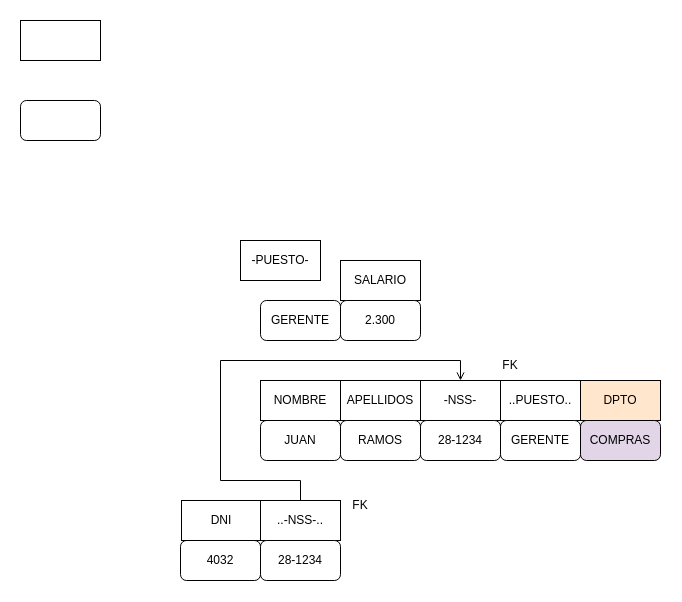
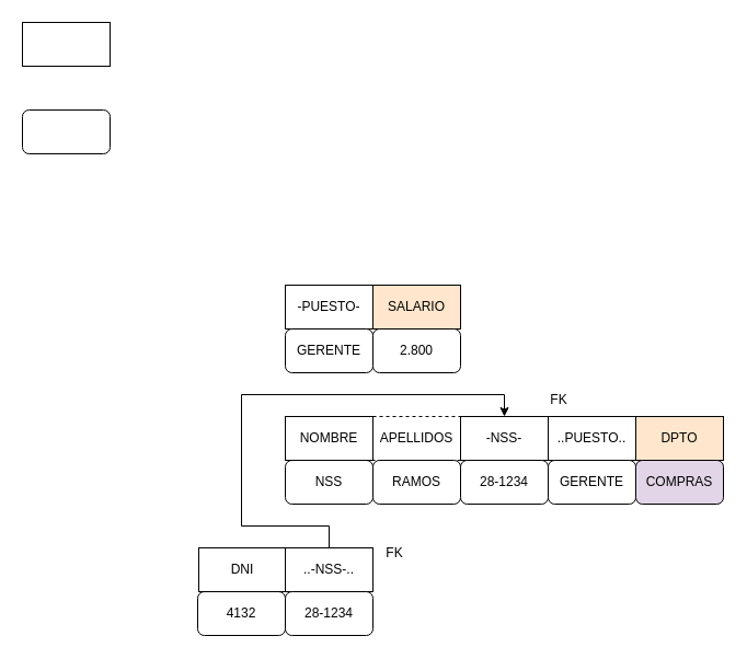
  <mxCell id="0" />
  <mxCell id="1" parent="0" />
  <mxCell id="2" value="" style="rounded=0;whiteSpace=wrap;html=1;" vertex="1" parent="1"><mxGeometry x="20" y="20" width="80" height="40" as="geometry" /></mxCell>
  <mxCell id="3" value="" style="rounded=1;whiteSpace=wrap;html=1;" vertex="1" parent="1"><mxGeometry x="20" y="100" width="80" height="40" as="geometry" /></mxCell>
  <mxCell id="4" value="" style="rounded=0;whiteSpace=wrap;html=1;" vertex="1" parent="1"><mxGeometry x="20" y="20" width="80" height="40" as="geometry" /></mxCell>
- <mxCell id="5" value="SALARIO" style="rounded=0;whiteSpace=wrap;html=1;" vertex="1" parent="1"><mxGeometry x="340" y="260" width="80" height="40" as="geometry" /></mxCell>
- <mxCell id="6" value="-PUESTO-" style="rounded=0;whiteSpace=wrap;html=1;" vertex="1" parent="1"><mxGeometry x="240" y="240" width="80" height="40" as="geometry" /></mxCell>
+ <mxCell id="5" value="SALARIO" style="rounded=0;whiteSpace=wrap;html=1;fillColor=#ffe6cc;" vertex="1" parent="1"><mxGeometry x="340" y="260" width="80" height="40" as="geometry" /></mxCell>
+ <mxCell id="6" value="-PUESTO-" style="rounded=0;whiteSpace=wrap;html=1;" vertex="1" parent="1"><mxGeometry x="260" y="260" width="80" height="40" as="geometry" /></mxCell>
  <mxCell id="7" value="DPTO" style="rounded=0;whiteSpace=wrap;html=1;fillColor=#ffe6cc;" vertex="1" parent="1"><mxGeometry x="580" y="380" width="80" height="40" as="geometry" /></mxCell>
- <mxCell id="8" value="APELLIDOS" style="rounded=0;whiteSpace=wrap;html=1;" vertex="1" parent="1"><mxGeometry x="340" y="380" width="80" height="40" as="geometry" /></mxCell>
+ <mxCell id="8" value="APELLIDOS" style="rounded=0;whiteSpace=wrap;html=1;dashed=1;" vertex="1" parent="1"><mxGeometry x="340" y="380" width="80" height="40" as="geometry" /></mxCell>
  <mxCell id="9" value="-NSS-" style="rounded=0;whiteSpace=wrap;html=1;" vertex="1" parent="1"><mxGeometry x="420" y="380" width="80" height="40" as="geometry" /></mxCell>
- <mxCell id="10" value="4032" style="rounded=1;whiteSpace=wrap;html=1;" vertex="1" parent="1"><mxGeometry x="180" y="540" width="80" height="40" as="geometry" /></mxCell>
+ <mxCell id="10" value="4132" style="rounded=1;whiteSpace=wrap;html=1;" vertex="1" parent="1"><mxGeometry x="180" y="540" width="80" height="40" as="geometry" /></mxCell>
  <mxCell id="11" value="COMPRAS" style="rounded=1;whiteSpace=wrap;html=1;fillColor=#e1d5e7;" vertex="1" parent="1"><mxGeometry x="580" y="420" width="80" height="40" as="geometry" /></mxCell>
- <mxCell id="12" value="JUAN" style="rounded=1;whiteSpace=wrap;html=1;" vertex="1" parent="1"><mxGeometry x="260" y="420" width="80" height="40" as="geometry" /></mxCell>
+ <mxCell id="12" value="NSS" style="rounded=1;whiteSpace=wrap;html=1;" vertex="1" parent="1"><mxGeometry x="260" y="420" width="80" height="40" as="geometry" /></mxCell>
  <mxCell id="13" value="28-1234" style="rounded=1;whiteSpace=wrap;html=1;" vertex="1" parent="1"><mxGeometry x="420" y="420" width="80" height="40" as="geometry" /></mxCell>
  <mxCell id="14" value="GERENTE" style="rounded=1;whiteSpace=wrap;html=1;" vertex="1" parent="1"><mxGeometry x="260" y="300" width="80" height="40" as="geometry" /></mxCell>
- <mxCell id="15" value="2.300" style="rounded=1;whiteSpace=wrap;html=1;" vertex="1" parent="1"><mxGeometry x="340" y="300" width="80" height="40" as="geometry" /></mxCell>
+ <mxCell id="15" value="2.800" style="rounded=1;whiteSpace=wrap;html=1;" vertex="1" parent="1"><mxGeometry x="340" y="300" width="80" height="40" as="geometry" /></mxCell>
  <mxCell id="16" value="DNI" style="rounded=0;whiteSpace=wrap;html=1;" vertex="1" parent="1"><mxGeometry x="181" y="500" width="80" height="40" as="geometry" /></mxCell>
  <mxCell id="17" value="RAMOS" style="rounded=1;whiteSpace=wrap;html=1;" vertex="1" parent="1"><mxGeometry x="340" y="420" width="80" height="40" as="geometry" /></mxCell>
  <mxCell id="18" value="..PUESTO.." style="rounded=0;whiteSpace=wrap;html=1;" vertex="1" parent="1"><mxGeometry x="500" y="380" width="80" height="40" as="geometry" /></mxCell>
  <mxCell id="19" value="GERENTE" style="rounded=1;whiteSpace=wrap;html=1;" vertex="1" parent="1"><mxGeometry x="500" y="420" width="80" height="40" as="geometry" /></mxCell>
  <mxCell id="20" value="FK" style="text;html=1;strokeColor=none;fillColor=none;align=center;verticalAlign=middle;whiteSpace=wrap;rounded=0;" vertex="1" parent="1"><mxGeometry x="480" y="350" width="60" height="30" as="geometry" /></mxCell>
  <mxCell id="21" value="NOMBRE" style="rounded=0;whiteSpace=wrap;html=1;" vertex="1" parent="1"><mxGeometry x="260" y="380" width="80" height="40" as="geometry" /></mxCell>
- <mxCell id="22" style="edgeStyle=orthogonalEdgeStyle;rounded=0;orthogonalLoop=1;jettySize=auto;html=1;entryX=0.5;entryY=0;entryDx=0;entryDy=0;endArrow=open;" edge="1" parent="1" source="23" target="9"><mxGeometry relative="1" as="geometry"><Array as="points"><mxPoint x="300" y="480" /><mxPoint x="220" y="480" /><mxPoint x="220" y="360" /><mxPoint x="460" y="360" /></Array></mxGeometry></mxCell>
+ <mxCell id="22" style="edgeStyle=orthogonalEdgeStyle;rounded=0;orthogonalLoop=1;jettySize=auto;html=1;entryX=0.5;entryY=0;entryDx=0;entryDy=0;" edge="1" parent="1" source="23" target="9"><mxGeometry relative="1" as="geometry"><Array as="points"><mxPoint x="300" y="480" /><mxPoint x="220" y="480" /><mxPoint x="220" y="360" /><mxPoint x="460" y="360" /></Array></mxGeometry></mxCell>
  <mxCell id="23" value="..-NSS-.." style="rounded=0;whiteSpace=wrap;html=1;" vertex="1" parent="1"><mxGeometry x="260" y="500" width="80" height="40" as="geometry" /></mxCell>
  <mxCell id="24" value="28-1234" style="rounded=1;whiteSpace=wrap;html=1;" vertex="1" parent="1"><mxGeometry x="260" y="540" width="80" height="40" as="geometry" /></mxCell>
  <mxCell id="25" value="FK" style="text;html=1;strokeColor=none;fillColor=none;align=center;verticalAlign=middle;whiteSpace=wrap;rounded=0;" vertex="1" parent="1"><mxGeometry x="330" y="490" width="60" height="30" as="geometry" /></mxCell>
